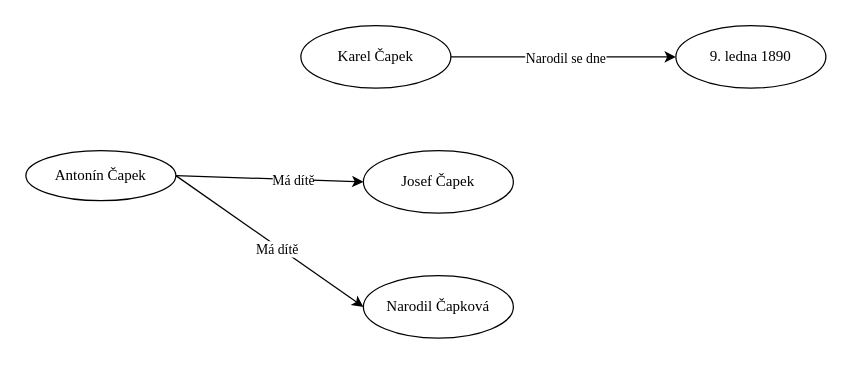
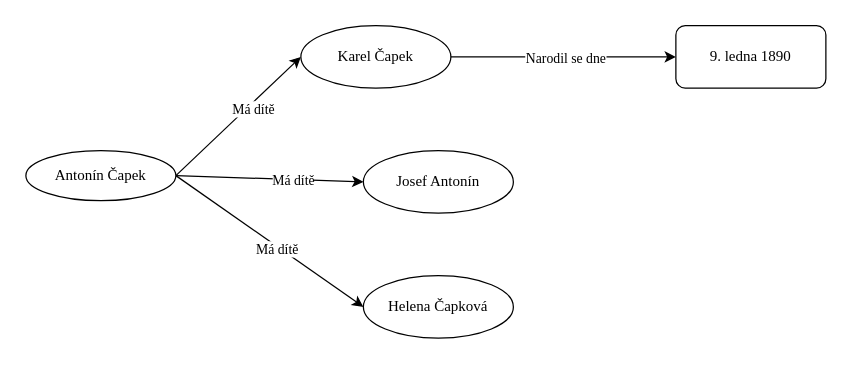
  <mxCell id="0" />
  <mxCell id="1" parent="0" />
+ <mxCell id="2" style="rounded=0;orthogonalLoop=1;jettySize=auto;html=1;exitX=1;exitY=0.5;exitDx=0;exitDy=0;entryX=0;entryY=0.5;entryDx=0;entryDy=0;fontFamily=CMU Sans Serif Roman;" edge="1" parent="1" source="8" target="11"><mxGeometry relative="1" as="geometry" /></mxCell>
+ <mxCell id="3" value="Má dítě" style="edgeLabel;html=1;align=center;verticalAlign=middle;resizable=0;points=[];fontFamily=CMU Sans Serif Roman;" vertex="1" connectable="0" parent="2"><mxGeometry x="-0.231" y="-4" relative="1" as="geometry"><mxPoint x="20.37" y="-20.05" as="offset" /></mxGeometry></mxCell>
  <mxCell id="4" style="edgeStyle=none;rounded=0;orthogonalLoop=1;jettySize=auto;html=1;exitX=1;exitY=0.5;exitDx=0;exitDy=0;entryX=0;entryY=0.5;entryDx=0;entryDy=0;fontFamily=CMU Sans Serif Roman;" edge="1" parent="1" source="8" target="12"><mxGeometry relative="1" as="geometry" /></mxCell>
  <mxCell id="5" value="Má dítě" style="edgeLabel;html=1;align=center;verticalAlign=middle;resizable=0;points=[];fontFamily=CMU Sans Serif Roman;" vertex="1" connectable="0" parent="4"><mxGeometry x="0.253" relative="1" as="geometry"><mxPoint as="offset" /></mxGeometry></mxCell>
  <mxCell id="6" style="edgeStyle=none;rounded=0;orthogonalLoop=1;jettySize=auto;html=1;exitX=1;exitY=0.5;exitDx=0;exitDy=0;entryX=0;entryY=0.5;entryDx=0;entryDy=0;fontFamily=CMU Sans Serif Roman;" edge="1" parent="1" source="8" target="13"><mxGeometry relative="1" as="geometry" /></mxCell>
  <mxCell id="7" value="Má dítě" style="edgeLabel;html=1;align=center;verticalAlign=middle;resizable=0;points=[];fontFamily=CMU Sans Serif Roman;" vertex="1" connectable="0" parent="6"><mxGeometry x="0.148" y="-2" relative="1" as="geometry"><mxPoint x="-4.59" y="-3.8" as="offset" /></mxGeometry></mxCell>
  <mxCell id="8" value="Antonín Čapek" style="ellipse;whiteSpace=wrap;html=1;fontFamily=CMU Sans Serif Roman;" vertex="1" parent="1"><mxGeometry x="20" y="120" width="120" height="40" as="geometry" /></mxCell>
  <mxCell id="9" style="edgeStyle=none;rounded=0;orthogonalLoop=1;jettySize=auto;html=1;exitX=1;exitY=0.5;exitDx=0;exitDy=0;entryX=0;entryY=0.5;entryDx=0;entryDy=0;fontFamily=CMU Sans Serif Roman;" edge="1" parent="1" source="11" target="14"><mxGeometry relative="1" as="geometry" /></mxCell>
  <mxCell id="10" value="Narodil se dne" style="edgeLabel;html=1;align=center;verticalAlign=middle;resizable=0;points=[];fontFamily=CMU Sans Serif Roman;FType=w;" vertex="1" connectable="0" parent="9"><mxGeometry x="0.246" y="3" relative="1" as="geometry"><mxPoint x="-21" y="3" as="offset" /></mxGeometry></mxCell>
  <mxCell id="11" value="Karel Čapek" style="ellipse;whiteSpace=wrap;html=1;fontFamily=CMU Sans Serif Roman;" vertex="1" parent="1"><mxGeometry x="240" y="20" width="120" height="50" as="geometry" /></mxCell>
- <mxCell id="12" value="Josef Čapek" style="ellipse;whiteSpace=wrap;html=1;fontFamily=CMU Sans Serif Roman;" vertex="1" parent="1"><mxGeometry x="290" y="120" width="120" height="50" as="geometry" /></mxCell>
- <mxCell id="13" value="Narodil Čapková" style="ellipse;whiteSpace=wrap;html=1;fontFamily=CMU Sans Serif Roman;" vertex="1" parent="1"><mxGeometry x="290" y="220" width="120" height="50" as="geometry" /></mxCell>
- <mxCell id="14" value="9. ledna 1890" style="ellipse;whiteSpace=wrap;html=1;fontFamily=CMU Sans Serif Roman;" vertex="1" parent="1"><mxGeometry x="540" y="20" width="120" height="50" as="geometry" /></mxCell>
+ <mxCell id="12" value="Josef Antonín" style="ellipse;whiteSpace=wrap;html=1;fontFamily=CMU Sans Serif Roman;" vertex="1" parent="1"><mxGeometry x="290" y="120" width="120" height="50" as="geometry" /></mxCell>
+ <mxCell id="13" value="Helena Čapková" style="ellipse;whiteSpace=wrap;html=1;fontFamily=CMU Sans Serif Roman;" vertex="1" parent="1"><mxGeometry x="290" y="220" width="120" height="50" as="geometry" /></mxCell>
+ <mxCell id="14" value="9. ledna 1890" style="whiteSpace=wrap;html=1;fontFamily=CMU Sans Serif Roman;rounded=1;" vertex="1" parent="1"><mxGeometry x="540" y="20" width="120" height="50" as="geometry" /></mxCell>
